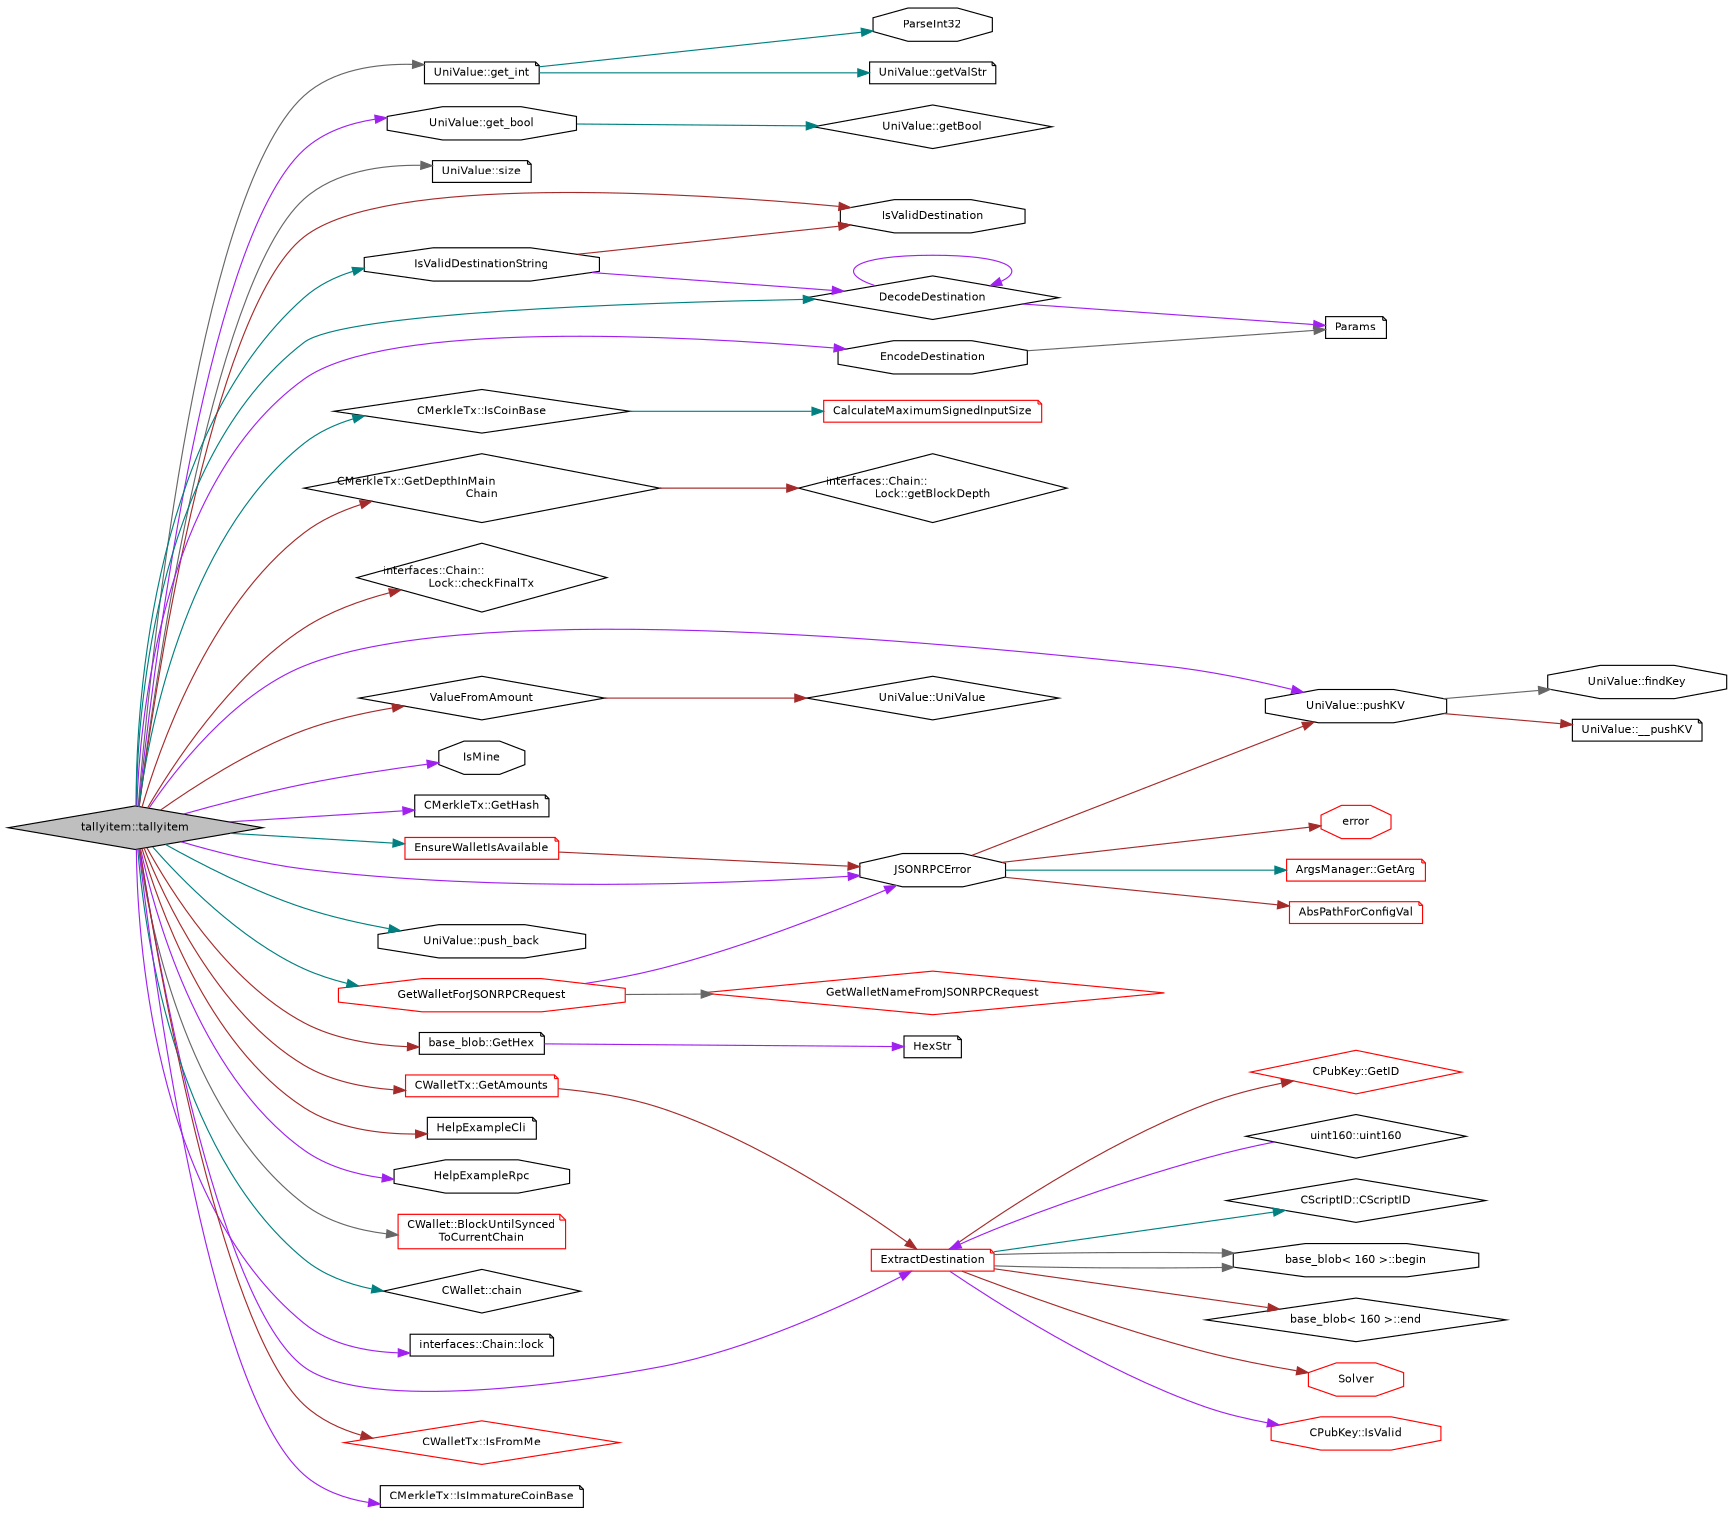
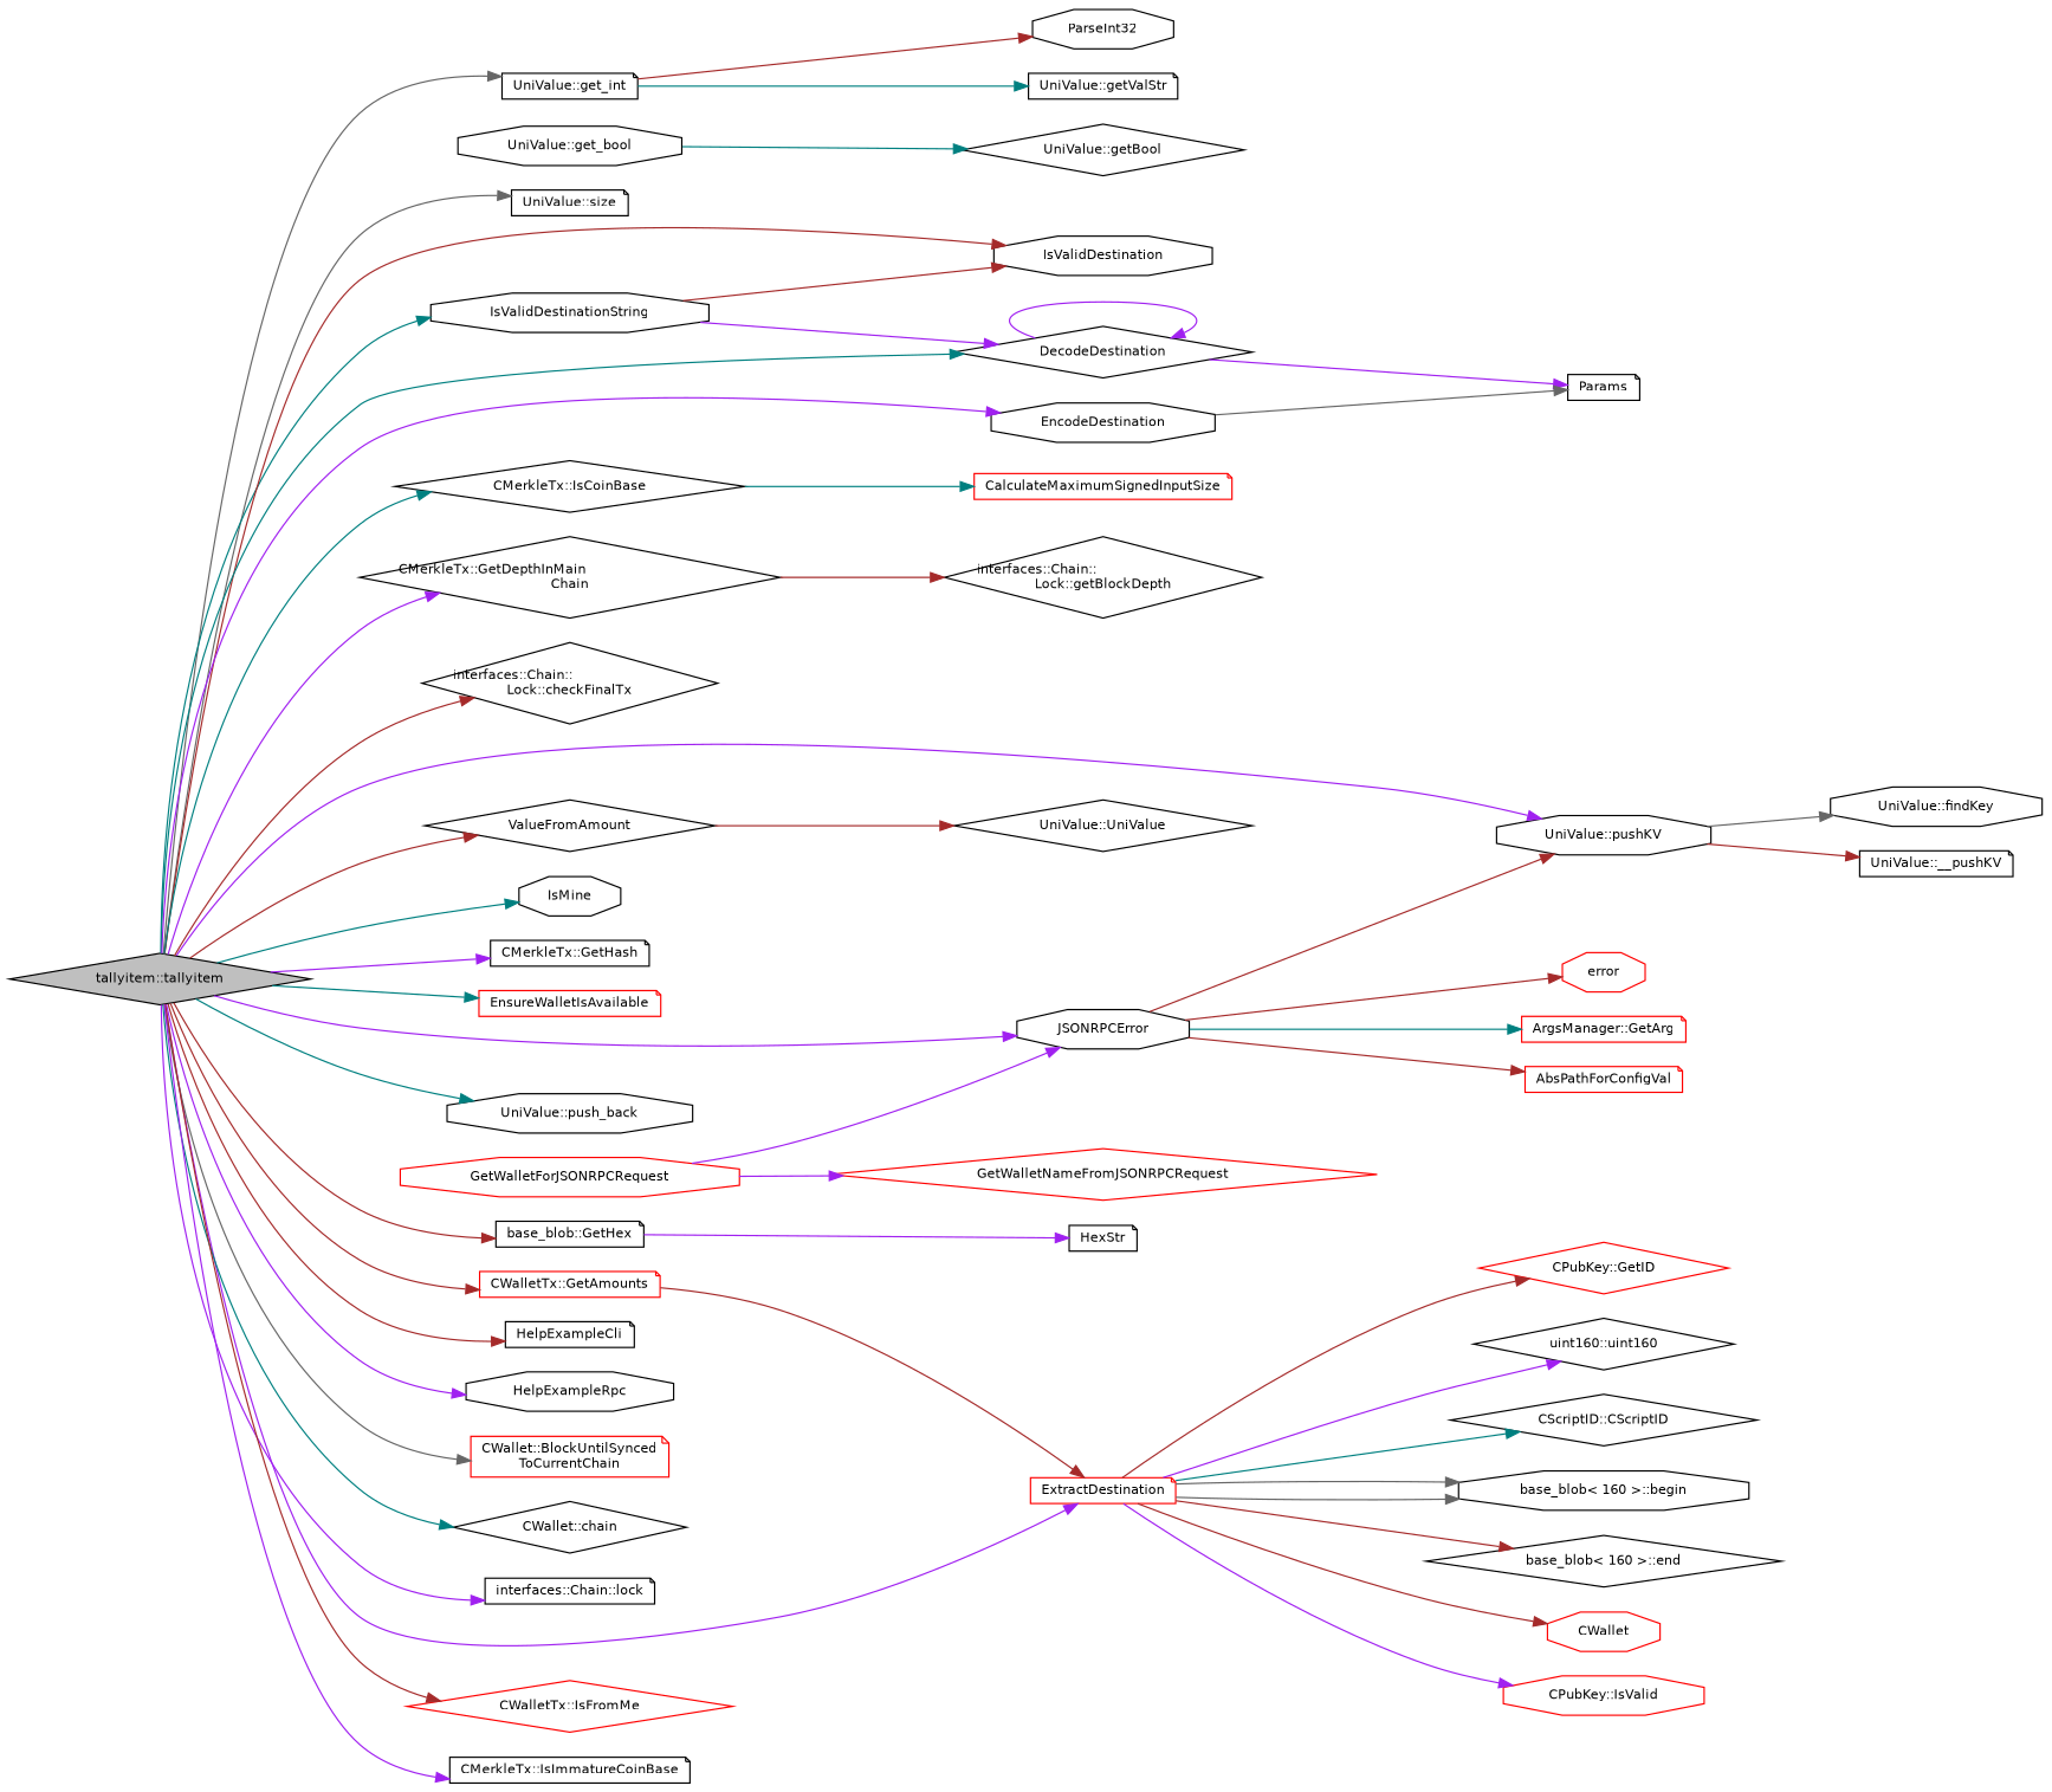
  digraph {
    rankdir=LR
    node [color=black fillcolor=white fontname=Helvetica fontsize=10 shape=note style=filled]
    edge [color=brown fontname=Helvetica fontsize=10 labelfontname=Helvetica labelfontsize=10 style=solid]
    n1 [fillcolor=grey75 fontcolor=black height=0.2 label="tallyitem::tallyitem" shape=diamond width=0.4]
    n2 [height=0.2 label="UniValue::get_int" width=0.4]
    n3 [height=0.2 label="UniValue::get_bool" shape=octagon width=0.4]
    n4 [height=0.2 label="UniValue::size" width=0.4]
    n5 [height=0.2 label=IsValidDestinationString shape=octagon width=0.4]
    n6 [height=0.2 label=IsValidDestination shape=octagon width=0.4]
    n7 [height=0.2 label=DecodeDestination shape=diamond width=0.4]
    n8 [height=0.2 label=JSONRPCError shape=octagon width=0.4]
    n9 [height=0.2 label="UniValue::pushKV" shape=octagon width=0.4]
    n10 [height=0.2 label="CMerkleTx::IsCoinBase" shape=diamond width=0.4]
    n11 [height=0.2 label="interfaces::Chain::\lLock::checkFinalTx" shape=diamond width=0.4]
    n12 [height=0.2 label="CMerkleTx::GetDepthInMain\lChain" shape=diamond width=0.4]
    n13 [color=red height=0.2 label=ExtractDestination width=0.4]
    n14 [height=0.2 label=IsMine shape=octagon width=0.4]
    n15 [height=0.2 label="CMerkleTx::GetHash" width=0.4]
    n16 [height=0.2 label=EncodeDestination shape=octagon width=0.4]
    n17 [height=0.2 label=ValueFromAmount shape=diamond width=0.4]
    n18 [height=0.2 label="UniValue::push_back" shape=octagon width=0.4]
    n19 [height=0.2 label="base_blob::GetHex" width=0.4]
    n20 [color=red height=0.2 label=GetWalletForJSONRPCRequest shape=octagon width=0.4]
    n21 [color=red height=0.2 label=EnsureWalletIsAvailable width=0.4]
    n22 [height=0.2 label=HelpExampleCli width=0.4]
    n23 [height=0.2 label=HelpExampleRpc shape=octagon width=0.4]
    n24 [color=red height=0.2 label="CWallet::BlockUntilSynced\lToCurrentChain" width=0.4]
    n25 [height=0.2 label="CWallet::chain" shape=diamond width=0.4]
    n26 [height=0.2 label="interfaces::Chain::lock" width=0.4]
    n27 [color=red height=0.2 label="CWalletTx::GetAmounts" width=0.4]
    n28 [color=red height=0.2 label="CWalletTx::IsFromMe" shape=diamond width=0.4]
    n29 [height=0.2 label="CMerkleTx::IsImmatureCoinBase" width=0.4]
    n30 [height=0.2 label=ParseInt32 shape=octagon width=0.4]
    n31 [height=0.2 label="UniValue::getValStr" width=0.4]
    n32 [height=0.2 label="UniValue::getBool" shape=diamond width=0.4]
    n33 [height=0.2 label=Params width=0.4]
    n34 [color=red height=0.2 label=error shape=octagon width=0.4]
    n35 [color=red height=0.2 label="ArgsManager::GetArg" width=0.4]
    n36 [color=red height=0.2 label=AbsPathForConfigVal width=0.4]
    n37 [height=0.2 label="UniValue::findKey" shape=octagon width=0.4]
    n38 [height=0.2 label="UniValue::__pushKV" width=0.4]
    n39 [color=red height=0.2 label=CalculateMaximumSignedInputSize width=0.4]
    n40 [height=0.2 label="interfaces::Chain::\lLock::getBlockDepth" shape=diamond width=0.4]
-   n41 [color=red height=0.2 label=Solver shape=octagon width=0.4]
+   n41 [color=red height=0.2 label=CWallet shape=octagon width=0.4]
    n42 [color=red height=0.2 label="CPubKey::IsValid" shape=octagon width=0.4]
    n43 [color=red height=0.2 label="CPubKey::GetID" shape=diamond width=0.4]
    n44 [height=0.2 label="uint160::uint160" shape=diamond width=0.4]
    n45 [height=0.2 label="CScriptID::CScriptID" shape=diamond width=0.4]
    n46 [height=0.2 label="base_blob\< 160 \>::begin" shape=octagon width=0.4]
    n47 [height=0.2 label="base_blob\< 160 \>::end" shape=diamond width=0.4]
    n48 [height=0.2 label="UniValue::UniValue" shape=diamond width=0.4]
    n49 [height=0.2 label=HexStr width=0.4]
    n50 [color=red height=0.2 label=GetWalletNameFromJSONRPCRequest shape=diamond width=0.4]
    n1 -> n2 [color=gray40]
-   n1 -> n3 [color=purple]
    n1 -> n4 [color=gray40]
    n1 -> n5 [color=teal]
    n1 -> n6
    n1 -> n7 [color=teal]
    n1 -> n8 [color=purple]
    n1 -> n9 [color=purple]
    n1 -> n10 [color=teal]
    n1 -> n11
-   n1 -> n12
+   n1 -> n12 [color=purple]
    n1 -> n13 [color=purple]
-   n1 -> n14 [color=purple]
+   n1 -> n14 [color=teal]
    n1 -> n15 [color=purple]
    n1 -> n16 [color=purple]
    n1 -> n17
    n1 -> n18 [color=teal]
    n1 -> n19
-   n1 -> n20 [color=teal]
    n1 -> n21 [color=teal]
    n1 -> n22
    n1 -> n23 [color=purple]
    n1 -> n24 [color=gray40]
    n1 -> n25 [color=teal]
    n1 -> n26 [color=purple]
    n1 -> n27
    n1 -> n28
    n1 -> n29 [color=purple]
-   n2 -> n30 [color=teal]
+   n2 -> n30
    n2 -> n31 [color=teal]
    n3 -> n32 [color=teal]
    n5 -> n6
    n5 -> n7 [color=purple]
    n7 -> n7 [color=purple]
    n7 -> n33 [color=purple]
    n8 -> n9
    n8 -> n34
    n8 -> n35 [color=teal]
    n8 -> n36
    n9 -> n37 [color=gray40]
    n9 -> n38
    n10 -> n39 [color=teal]
    n12 -> n40
    n13 -> n41
    n13 -> n42 [color=purple]
    n13 -> n43
-   n44 -> n13 [color=purple]
+   n13 -> n44 [color=purple]
    n13 -> n45 [color=teal]
    n13 -> n46 [color=gray40]
    n13 -> n46 [color=gray40]
    n13 -> n47
    n16 -> n33 [color=gray40]
    n17 -> n48
    n19 -> n49 [color=purple]
    n20 -> n8 [color=purple]
-   n20 -> n50 [color=gray40]
-   n21 -> n8
+   n20 -> n50 [color=purple]
    n27 -> n13
  }
